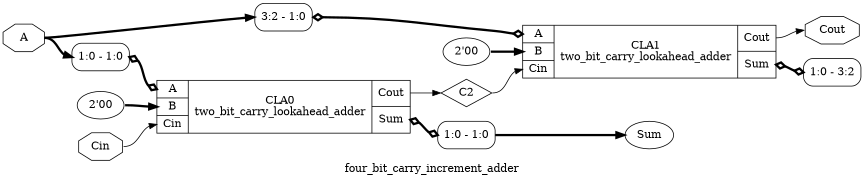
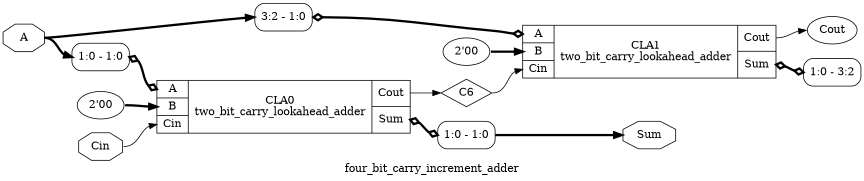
  digraph {
    label=four_bit_carry_increment_adder
    rankdir=LR
    remincross=true
    node [color=black fontcolor=black shape=record]
    edge [color=black fontcolor=black headport=w style="setlinewidth(3)" tailport=e]
    n1 [label=A shape=octagon]
    n2 [label="<s0> 1:0 - 1:0 " style=rounded]
    n3 [label="<s0> 3:2 - 1:0 " style=rounded]
    n4 [label="{{<p1> A|<p6> B|<p3> Cin}|CLA0\ntwo_bit_carry_lookahead_adder|{<p4> Cout|<p5> Sum}}" color="" fontcolor=""]
    n5 [label="{{<p1> A|<p6> B|<p3> Cin}|CLA1\ntwo_bit_carry_lookahead_adder|{<p4> Cout|<p5> Sum}}" color="" fontcolor=""]
-   n6 [label=C2 shape=diamond]
-   n7 [label=Cout shape=octagon]
+   n6 [label=C6 shape=diamond]
+   n7 [label=Cout shape=ellipse]
    n8 [label="<s0> 1:0 - 3:2 " style=rounded]
    n9 [label=Cin shape=octagon]
    n10 [label="<s0> 1:0 - 1:0 " style=rounded]
-   n11 [label=Sum shape=ellipse]
+   n11 [label=Sum shape=octagon]
    n12 [label="2'00" color="" fontcolor="" shape=""]
    n13 [label="2'00" color="" fontcolor="" shape=""]
    n1 -> n2 [headport="s0:w"]
    n1 -> n3 [headport="s0:w"]
    n2 -> n4 [arrowhead=odiamond arrowtail=odiamond dir=both headport="p1:w"]
    n3 -> n5 [arrowhead=odiamond arrowtail=odiamond dir=both headport="p1:w"]
    n4 -> n6 [tailport="p4:e" style=""]
    n4 -> n10 [arrowhead=odiamond arrowtail=odiamond dir=both tailport="p5:e"]
    n5 -> n7 [tailport="p4:e" style=""]
    n5 -> n8 [arrowhead=odiamond arrowtail=odiamond dir=both tailport="p5:e"]
    n6 -> n5 [headport="p3:w" style=""]
    n9 -> n4 [headport="p3:w" style=""]
    n10 -> n11 [tailport="s0:e"]
    n12 -> n4 [headport="p6:w"]
    n13 -> n5 [headport="p6:w"]
  }
